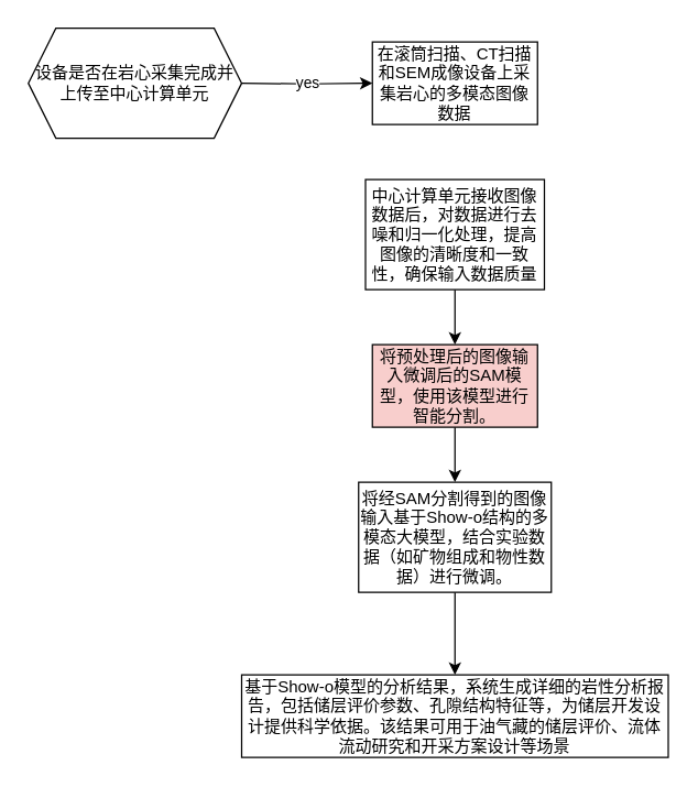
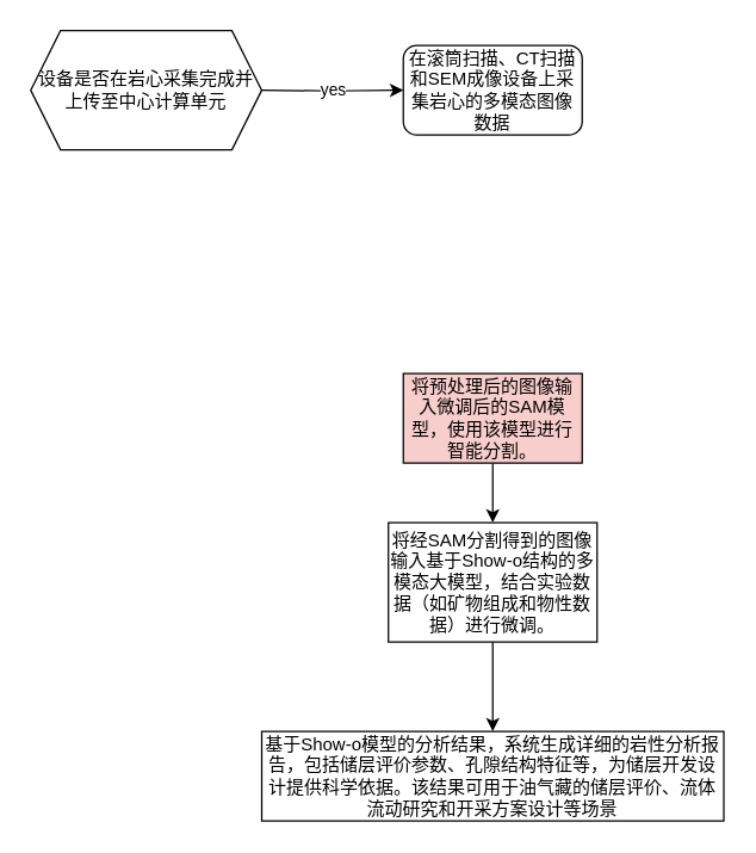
  <mxCell id="0" />
  <mxCell id="1" parent="0" />
- <mxCell id="2" value="在滚筒扫描、CT扫描和SEM成像设备上采集岩心的多模态图像数据" style="rounded=0;whiteSpace=wrap;html=1;" vertex="1" parent="1"><mxGeometry x="270" y="30" width="120" height="60" as="geometry" /></mxCell>
- <mxCell id="3" value="" style="edgeStyle=orthogonalEdgeStyle;rounded=0;orthogonalLoop=1;jettySize=auto;html=1;" edge="1" parent="1" source="4" target="6"><mxGeometry relative="1" as="geometry" /></mxCell>
- <mxCell id="4" value="中心计算单元接收图像数据后，对数据进行去噪和归一化处理，提高图像的清晰度和一致性，确保输入数据质量" style="rounded=0;whiteSpace=wrap;html=1;" vertex="1" parent="1"><mxGeometry x="265" y="130" width="130" height="80" as="geometry" /></mxCell>
+ <mxCell id="2" value="在滚筒扫描、CT扫描和SEM成像设备上采集岩心的多模态图像数据" style="whiteSpace=wrap;html=1;rounded=1;" vertex="1" parent="1"><mxGeometry x="270" y="30" width="120" height="60" as="geometry" /></mxCell>
  <mxCell id="5" value="" style="edgeStyle=orthogonalEdgeStyle;rounded=0;orthogonalLoop=1;jettySize=auto;html=1;" edge="1" parent="1" source="6" target="8"><mxGeometry relative="1" as="geometry" /></mxCell>
  <mxCell id="6" value="将预处理后的图像输入微调后的SAM模型，使用该模型进行智能分割。" style="rounded=0;whiteSpace=wrap;html=1;fillColor=#f8cecc;" vertex="1" parent="1"><mxGeometry x="270" y="250" width="120" height="60" as="geometry" /></mxCell>
  <mxCell id="7" value="" style="edgeStyle=orthogonalEdgeStyle;rounded=0;orthogonalLoop=1;jettySize=auto;html=1;" edge="1" parent="1" source="8" target="9"><mxGeometry relative="1" as="geometry" /></mxCell>
  <mxCell id="8" value="将经SAM分割得到的图像输入基于Show-o结构的多模态大模型，结合实验数据（如矿物组成和物性数据）进行微调。" style="rounded=0;whiteSpace=wrap;html=1;" vertex="1" parent="1"><mxGeometry x="260" y="350" width="140" height="80" as="geometry" /></mxCell>
  <mxCell id="9" value="基于Show-o模型的分析结果，系统生成详细的岩性分析报告，包括储层评价参数、孔隙结构特征等，为储层开发设计提供科学依据。该结果可用于油气藏的储层评价、流体流动研究和开采方案设计等场景" style="rounded=0;whiteSpace=wrap;html=1;" vertex="1" parent="1"><mxGeometry x="175" y="490" width="310" height="60" as="geometry" /></mxCell>
  <mxCell id="10" value="" style="edgeStyle=orthogonalEdgeStyle;rounded=0;orthogonalLoop=1;jettySize=auto;html=1;" edge="1" parent="1" target="2"><mxGeometry relative="1" as="geometry"><mxPoint x="175" y="60" as="sourcePoint" /></mxGeometry></mxCell>
  <mxCell id="11" value="yes" style="edgeLabel;html=1;align=center;verticalAlign=middle;resizable=0;points=[];" vertex="1" connectable="0" parent="10"><mxGeometry x="-0.011" y="1" relative="1" as="geometry"><mxPoint as="offset" /></mxGeometry></mxCell>
  <mxCell id="12" value="设备是否在岩心采集完成并上传至中心计算单元" style="shape=hexagon;perimeter=hexagonPerimeter2;whiteSpace=wrap;html=1;fixedSize=1;" vertex="1" parent="1"><mxGeometry x="20" y="20" width="155" height="80" as="geometry" /></mxCell>
